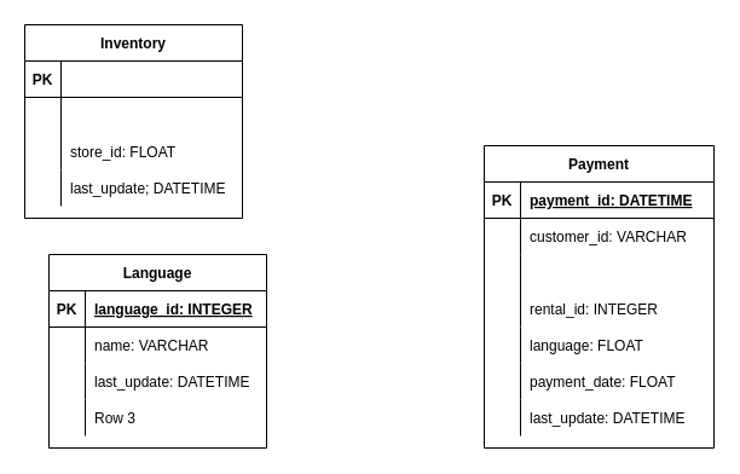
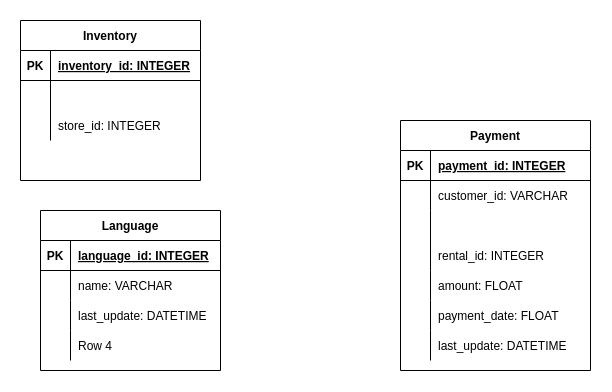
  <mxCell id="0" />
  <mxCell id="1" parent="0" />
  <mxCell id="2" value="Inventory" style="shape=table;startSize=30;container=1;collapsible=1;childLayout=tableLayout;fixedRows=1;rowLines=0;fontStyle=1;align=center;resizeLast=1;" parent="1" vertex="1"><mxGeometry x="20" y="20" width="180" height="160" as="geometry" /></mxCell>
  <mxCell id="3" value="" style="shape=partialRectangle;collapsible=0;dropTarget=0;pointerEvents=0;fillColor=none;top=0;left=0;bottom=1;right=0;points=[[0,0.5],[1,0.5]];portConstraint=eastwest;" parent="2" vertex="1"><mxGeometry y="30" width="180" height="30" as="geometry" /></mxCell>
  <mxCell id="4" value="PK" style="shape=partialRectangle;connectable=0;fillColor=none;top=0;left=0;bottom=0;right=0;fontStyle=1;overflow=hidden;" parent="3" vertex="1"><mxGeometry width="30" height="30" as="geometry" /></mxCell>
+ <mxCell id="5" value="inventory_id: INTEGER" style="shape=partialRectangle;connectable=0;fillColor=none;top=0;left=0;bottom=0;right=0;align=left;spacingLeft=6;fontStyle=5;overflow=hidden;" parent="3" vertex="1"><mxGeometry x="30" width="150" height="30" as="geometry" /></mxCell>
  <mxCell id="6" value="" style="shape=partialRectangle;collapsible=0;dropTarget=0;pointerEvents=0;fillColor=none;top=0;left=0;bottom=0;right=0;points=[[0,0.5],[1,0.5]];portConstraint=eastwest;" parent="2" vertex="1"><mxGeometry y="60" width="180" height="30" as="geometry" /></mxCell>
  <mxCell id="7" value="" style="shape=partialRectangle;connectable=0;fillColor=none;top=0;left=0;bottom=0;right=0;editable=1;overflow=hidden;" parent="6" vertex="1"><mxGeometry width="30" height="30" as="geometry" /></mxCell>
  <mxCell id="8" value="" style="shape=partialRectangle;collapsible=0;dropTarget=0;pointerEvents=0;fillColor=none;top=0;left=0;bottom=0;right=0;points=[[0,0.5],[1,0.5]];portConstraint=eastwest;" parent="2" vertex="1"><mxGeometry y="90" width="180" height="30" as="geometry" /></mxCell>
  <mxCell id="9" value="" style="shape=partialRectangle;connectable=0;fillColor=none;top=0;left=0;bottom=0;right=0;editable=1;overflow=hidden;" parent="8" vertex="1"><mxGeometry width="30" height="30" as="geometry" /></mxCell>
- <mxCell id="10" value="store_id: FLOAT" style="shape=partialRectangle;connectable=0;fillColor=none;top=0;left=0;bottom=0;right=0;align=left;spacingLeft=6;overflow=hidden;" parent="8" vertex="1"><mxGeometry x="30" width="150" height="30" as="geometry" /></mxCell>
+ <mxCell id="10" value="store_id: INTEGER" style="shape=partialRectangle;connectable=0;fillColor=none;top=0;left=0;bottom=0;right=0;align=left;spacingLeft=6;overflow=hidden;" parent="8" vertex="1"><mxGeometry x="30" width="150" height="30" as="geometry" /></mxCell>
  <mxCell id="11" value="" style="shape=partialRectangle;collapsible=0;dropTarget=0;pointerEvents=0;fillColor=none;top=0;left=0;bottom=0;right=0;points=[[0,0.5],[1,0.5]];portConstraint=eastwest;" parent="2" vertex="1"><mxGeometry y="120" width="180" height="30" as="geometry" /></mxCell>
  <mxCell id="12" value="" style="shape=partialRectangle;connectable=0;fillColor=none;top=0;left=0;bottom=0;right=0;editable=1;overflow=hidden;" parent="11" vertex="1"><mxGeometry width="30" height="30" as="geometry" /></mxCell>
- <mxCell id="13" value="last_update; DATETIME" style="shape=partialRectangle;connectable=0;fillColor=none;top=0;left=0;bottom=0;right=0;align=left;spacingLeft=6;overflow=hidden;" parent="11" vertex="1"><mxGeometry x="30" width="150" height="30" as="geometry" /></mxCell>
  <mxCell id="14" value="Language" style="shape=table;startSize=30;container=1;collapsible=1;childLayout=tableLayout;fixedRows=1;rowLines=0;fontStyle=1;align=center;resizeLast=1;" parent="1" vertex="1"><mxGeometry x="40" y="210" width="180" height="160" as="geometry" /></mxCell>
  <mxCell id="15" value="" style="shape=partialRectangle;collapsible=0;dropTarget=0;pointerEvents=0;fillColor=none;top=0;left=0;bottom=1;right=0;points=[[0,0.5],[1,0.5]];portConstraint=eastwest;" parent="14" vertex="1"><mxGeometry y="30" width="180" height="30" as="geometry" /></mxCell>
  <mxCell id="16" value="PK" style="shape=partialRectangle;connectable=0;fillColor=none;top=0;left=0;bottom=0;right=0;fontStyle=1;overflow=hidden;" parent="15" vertex="1"><mxGeometry width="30" height="30" as="geometry" /></mxCell>
  <mxCell id="17" value="language_id: INTEGER" style="shape=partialRectangle;connectable=0;fillColor=none;top=0;left=0;bottom=0;right=0;align=left;spacingLeft=6;fontStyle=5;overflow=hidden;" parent="15" vertex="1"><mxGeometry x="30" width="150" height="30" as="geometry" /></mxCell>
  <mxCell id="18" value="" style="shape=partialRectangle;collapsible=0;dropTarget=0;pointerEvents=0;fillColor=none;top=0;left=0;bottom=0;right=0;points=[[0,0.5],[1,0.5]];portConstraint=eastwest;" parent="14" vertex="1"><mxGeometry y="60" width="180" height="30" as="geometry" /></mxCell>
  <mxCell id="19" value="" style="shape=partialRectangle;connectable=0;fillColor=none;top=0;left=0;bottom=0;right=0;editable=1;overflow=hidden;" parent="18" vertex="1"><mxGeometry width="30" height="30" as="geometry" /></mxCell>
  <mxCell id="20" value="name: VARCHAR" style="shape=partialRectangle;connectable=0;fillColor=none;top=0;left=0;bottom=0;right=0;align=left;spacingLeft=6;overflow=hidden;" parent="18" vertex="1"><mxGeometry x="30" width="150" height="30" as="geometry" /></mxCell>
  <mxCell id="21" value="" style="shape=partialRectangle;collapsible=0;dropTarget=0;pointerEvents=0;fillColor=none;top=0;left=0;bottom=0;right=0;points=[[0,0.5],[1,0.5]];portConstraint=eastwest;" parent="14" vertex="1"><mxGeometry y="90" width="180" height="30" as="geometry" /></mxCell>
  <mxCell id="22" value="" style="shape=partialRectangle;connectable=0;fillColor=none;top=0;left=0;bottom=0;right=0;editable=1;overflow=hidden;" parent="21" vertex="1"><mxGeometry width="30" height="30" as="geometry" /></mxCell>
  <mxCell id="23" value="last_update: DATETIME" style="shape=partialRectangle;connectable=0;fillColor=none;top=0;left=0;bottom=0;right=0;align=left;spacingLeft=6;overflow=hidden;" parent="21" vertex="1"><mxGeometry x="30" width="150" height="30" as="geometry" /></mxCell>
  <mxCell id="24" value="" style="shape=partialRectangle;collapsible=0;dropTarget=0;pointerEvents=0;fillColor=none;top=0;left=0;bottom=0;right=0;points=[[0,0.5],[1,0.5]];portConstraint=eastwest;" parent="14" vertex="1"><mxGeometry y="120" width="180" height="30" as="geometry" /></mxCell>
  <mxCell id="25" value="" style="shape=partialRectangle;connectable=0;fillColor=none;top=0;left=0;bottom=0;right=0;editable=1;overflow=hidden;" parent="24" vertex="1"><mxGeometry width="30" height="30" as="geometry" /></mxCell>
- <mxCell id="26" value="Row 3" style="shape=partialRectangle;connectable=0;fillColor=none;top=0;left=0;bottom=0;right=0;align=left;spacingLeft=6;overflow=hidden;" parent="24" vertex="1"><mxGeometry x="30" width="150" height="30" as="geometry" /></mxCell>
+ <mxCell id="26" value="Row 4" style="shape=partialRectangle;connectable=0;fillColor=none;top=0;left=0;bottom=0;right=0;align=left;spacingLeft=6;overflow=hidden;" parent="24" vertex="1"><mxGeometry x="30" width="150" height="30" as="geometry" /></mxCell>
  <mxCell id="27" value="Payment" style="shape=table;startSize=30;container=1;collapsible=1;childLayout=tableLayout;fixedRows=1;rowLines=0;fontStyle=1;align=center;resizeLast=1;" parent="1" vertex="1"><mxGeometry x="400" y="120" width="190" height="250" as="geometry"><mxRectangle x="-60" y="440" width="80" height="30" as="alternateBounds" /></mxGeometry></mxCell>
  <mxCell id="28" value="" style="shape=partialRectangle;collapsible=0;dropTarget=0;pointerEvents=0;fillColor=none;top=0;left=0;bottom=1;right=0;points=[[0,0.5],[1,0.5]];portConstraint=eastwest;" parent="27" vertex="1"><mxGeometry y="30" width="190" height="30" as="geometry" /></mxCell>
  <mxCell id="29" value="PK" style="shape=partialRectangle;connectable=0;fillColor=none;top=0;left=0;bottom=0;right=0;fontStyle=1;overflow=hidden;" parent="28" vertex="1"><mxGeometry width="30" height="30" as="geometry" /></mxCell>
- <mxCell id="30" value="payment_id: DATETIME" style="shape=partialRectangle;connectable=0;fillColor=none;top=0;left=0;bottom=0;right=0;align=left;spacingLeft=6;fontStyle=5;overflow=hidden;" parent="28" vertex="1"><mxGeometry x="30" width="160" height="30" as="geometry" /></mxCell>
+ <mxCell id="30" value="payment_id: INTEGER" style="shape=partialRectangle;connectable=0;fillColor=none;top=0;left=0;bottom=0;right=0;align=left;spacingLeft=6;fontStyle=5;overflow=hidden;" parent="28" vertex="1"><mxGeometry x="30" width="160" height="30" as="geometry" /></mxCell>
  <mxCell id="31" value="" style="shape=partialRectangle;collapsible=0;dropTarget=0;pointerEvents=0;fillColor=none;top=0;left=0;bottom=0;right=0;points=[[0,0.5],[1,0.5]];portConstraint=eastwest;" parent="27" vertex="1"><mxGeometry y="60" width="190" height="30" as="geometry" /></mxCell>
  <mxCell id="32" value="" style="shape=partialRectangle;connectable=0;fillColor=none;top=0;left=0;bottom=0;right=0;editable=1;overflow=hidden;" parent="31" vertex="1"><mxGeometry width="30" height="30" as="geometry" /></mxCell>
  <mxCell id="33" value="customer_id: VARCHAR" style="shape=partialRectangle;connectable=0;fillColor=none;top=0;left=0;bottom=0;right=0;align=left;spacingLeft=6;overflow=hidden;" parent="31" vertex="1"><mxGeometry x="30" width="160" height="30" as="geometry" /></mxCell>
  <mxCell id="34" value="" style="shape=partialRectangle;collapsible=0;dropTarget=0;pointerEvents=0;fillColor=none;top=0;left=0;bottom=0;right=0;points=[[0,0.5],[1,0.5]];portConstraint=eastwest;" parent="27" vertex="1"><mxGeometry y="90" width="190" height="30" as="geometry" /></mxCell>
  <mxCell id="35" value="" style="shape=partialRectangle;connectable=0;fillColor=none;top=0;left=0;bottom=0;right=0;editable=1;overflow=hidden;" parent="34" vertex="1"><mxGeometry width="30" height="30" as="geometry" /></mxCell>
  <mxCell id="36" value="" style="shape=partialRectangle;collapsible=0;dropTarget=0;pointerEvents=0;fillColor=none;top=0;left=0;bottom=0;right=0;points=[[0,0.5],[1,0.5]];portConstraint=eastwest;" parent="27" vertex="1"><mxGeometry y="120" width="190" height="30" as="geometry" /></mxCell>
  <mxCell id="37" value="" style="shape=partialRectangle;connectable=0;fillColor=none;top=0;left=0;bottom=0;right=0;editable=1;overflow=hidden;" parent="36" vertex="1"><mxGeometry width="30" height="30" as="geometry" /></mxCell>
  <mxCell id="38" value="rental_id: INTEGER" style="shape=partialRectangle;connectable=0;fillColor=none;top=0;left=0;bottom=0;right=0;align=left;spacingLeft=6;overflow=hidden;" parent="36" vertex="1"><mxGeometry x="30" width="160" height="30" as="geometry" /></mxCell>
  <mxCell id="39" value="" style="shape=partialRectangle;collapsible=0;dropTarget=0;pointerEvents=0;fillColor=none;top=0;left=0;bottom=0;right=0;points=[[0,0.5],[1,0.5]];portConstraint=eastwest;" parent="27" vertex="1"><mxGeometry y="150" width="190" height="30" as="geometry" /></mxCell>
  <mxCell id="40" value="" style="shape=partialRectangle;connectable=0;fillColor=none;top=0;left=0;bottom=0;right=0;editable=1;overflow=hidden;" parent="39" vertex="1"><mxGeometry width="30" height="30" as="geometry" /></mxCell>
- <mxCell id="41" value="language: FLOAT" style="shape=partialRectangle;connectable=0;fillColor=none;top=0;left=0;bottom=0;right=0;align=left;spacingLeft=6;overflow=hidden;" parent="39" vertex="1"><mxGeometry x="30" width="160" height="30" as="geometry" /></mxCell>
+ <mxCell id="41" value="amount: FLOAT" style="shape=partialRectangle;connectable=0;fillColor=none;top=0;left=0;bottom=0;right=0;align=left;spacingLeft=6;overflow=hidden;" parent="39" vertex="1"><mxGeometry x="30" width="160" height="30" as="geometry" /></mxCell>
  <mxCell id="42" value="" style="shape=partialRectangle;collapsible=0;dropTarget=0;pointerEvents=0;fillColor=none;top=0;left=0;bottom=0;right=0;points=[[0,0.5],[1,0.5]];portConstraint=eastwest;" parent="27" vertex="1"><mxGeometry y="180" width="190" height="30" as="geometry" /></mxCell>
  <mxCell id="43" value="" style="shape=partialRectangle;connectable=0;fillColor=none;top=0;left=0;bottom=0;right=0;editable=1;overflow=hidden;" parent="42" vertex="1"><mxGeometry width="30" height="30" as="geometry" /></mxCell>
  <mxCell id="44" value="payment_date: FLOAT" style="shape=partialRectangle;connectable=0;fillColor=none;top=0;left=0;bottom=0;right=0;align=left;spacingLeft=6;overflow=hidden;" parent="42" vertex="1"><mxGeometry x="30" width="160" height="30" as="geometry" /></mxCell>
  <mxCell id="45" value="" style="shape=partialRectangle;collapsible=0;dropTarget=0;pointerEvents=0;fillColor=none;top=0;left=0;bottom=0;right=0;points=[[0,0.5],[1,0.5]];portConstraint=eastwest;" parent="27" vertex="1"><mxGeometry y="210" width="190" height="30" as="geometry" /></mxCell>
  <mxCell id="46" value="" style="shape=partialRectangle;connectable=0;fillColor=none;top=0;left=0;bottom=0;right=0;editable=1;overflow=hidden;" parent="45" vertex="1"><mxGeometry width="30" height="30" as="geometry" /></mxCell>
  <mxCell id="47" value="last_update: DATETIME" style="shape=partialRectangle;connectable=0;fillColor=none;top=0;left=0;bottom=0;right=0;align=left;spacingLeft=6;overflow=hidden;" parent="45" vertex="1"><mxGeometry x="30" width="160" height="30" as="geometry" /></mxCell>
